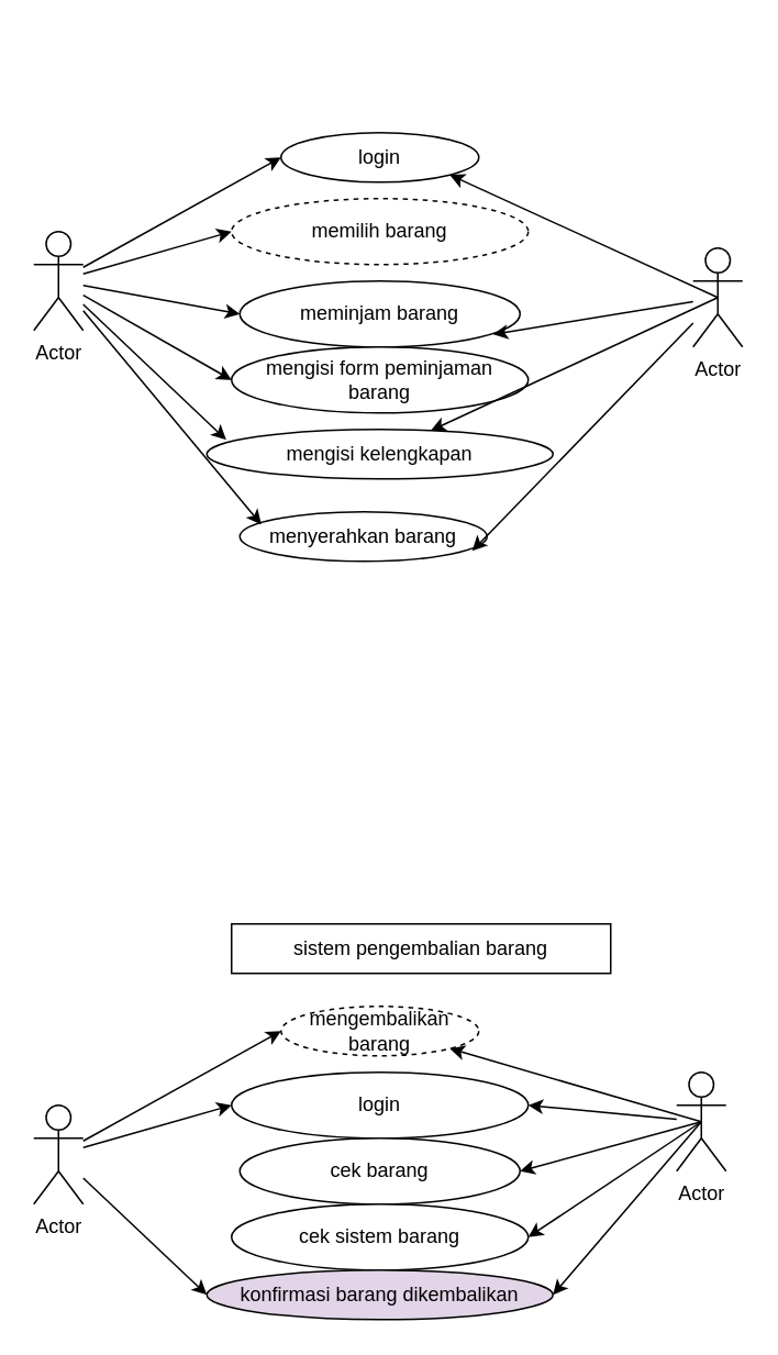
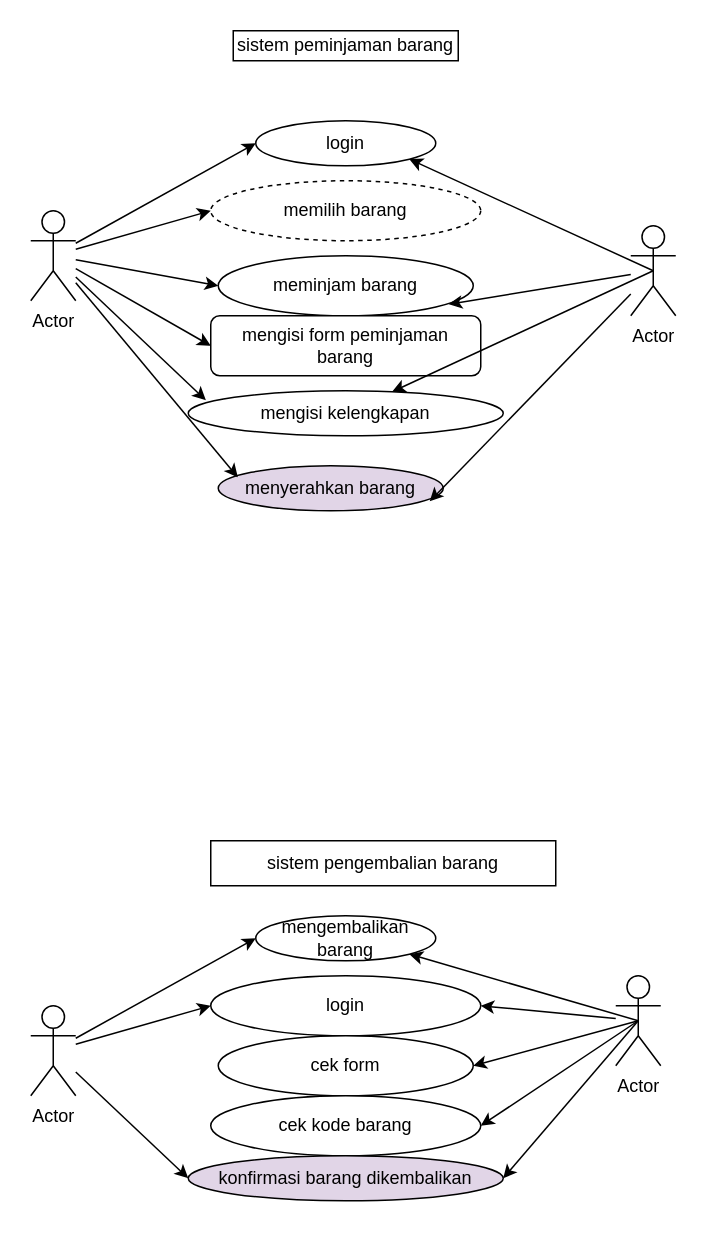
  <mxCell id="0" />
  <mxCell id="1" parent="0" />
  <mxCell id="2" value="Actor" style="shape=umlActor;verticalLabelPosition=bottom;verticalAlign=top;html=1;outlineConnect=0;" parent="1" vertex="1"><mxGeometry x="20" y="140" width="30" height="60" as="geometry" /></mxCell>
  <mxCell id="3" value="login" style="ellipse;whiteSpace=wrap;html=1;" parent="1" vertex="1"><mxGeometry x="170" y="80" width="120" height="30" as="geometry" /></mxCell>
  <mxCell id="4" value="memilih barang" style="ellipse;whiteSpace=wrap;html=1;dashed=1;" parent="1" vertex="1"><mxGeometry x="140" y="120" width="180" height="40" as="geometry" /></mxCell>
  <mxCell id="5" value="meminjam barang" style="ellipse;whiteSpace=wrap;html=1;" parent="1" vertex="1"><mxGeometry x="145" y="170" width="170" height="40" as="geometry" /></mxCell>
- <mxCell id="6" value="mengisi form peminjaman barang" style="ellipse;whiteSpace=wrap;html=1;" parent="1" vertex="1"><mxGeometry x="140" y="210" width="180" height="40" as="geometry" /></mxCell>
+ <mxCell id="6" value="mengisi form peminjaman barang" style="whiteSpace=wrap;html=1;rounded=1;" parent="1" vertex="1"><mxGeometry x="140" y="210" width="180" height="40" as="geometry" /></mxCell>
  <mxCell id="7" value="mengisi kelengkapan" style="ellipse;whiteSpace=wrap;html=1;" parent="1" vertex="1"><mxGeometry x="125" y="260" width="210" height="30" as="geometry" /></mxCell>
- <mxCell id="8" value="menyerahkan barang" style="ellipse;whiteSpace=wrap;html=1;" parent="1" vertex="1"><mxGeometry x="145" y="310" width="150" height="30" as="geometry" /></mxCell>
+ <mxCell id="8" value="menyerahkan barang" style="ellipse;whiteSpace=wrap;html=1;fillColor=#e1d5e7;" parent="1" vertex="1"><mxGeometry x="145" y="310" width="150" height="30" as="geometry" /></mxCell>
  <mxCell id="9" value="" style="endArrow=classic;html=1;rounded=0;entryX=0;entryY=0.5;entryDx=0;entryDy=0;" parent="1" source="2" target="3" edge="1"><mxGeometry width="50" height="50" relative="1" as="geometry"><mxPoint x="210" y="300" as="sourcePoint" /><mxPoint x="260" y="250" as="targetPoint" /></mxGeometry></mxCell>
  <mxCell id="10" value="" style="endArrow=classic;html=1;rounded=0;entryX=0;entryY=0.5;entryDx=0;entryDy=0;" parent="1" source="2" target="4" edge="1"><mxGeometry width="50" height="50" relative="1" as="geometry"><mxPoint x="40" y="220" as="sourcePoint" /><mxPoint x="90" y="170" as="targetPoint" /></mxGeometry></mxCell>
  <mxCell id="11" value="" style="endArrow=classic;html=1;rounded=0;entryX=0;entryY=0.5;entryDx=0;entryDy=0;" parent="1" source="2" target="5" edge="1"><mxGeometry width="50" height="50" relative="1" as="geometry"><mxPoint x="210" y="300" as="sourcePoint" /><mxPoint x="260" y="250" as="targetPoint" /></mxGeometry></mxCell>
  <mxCell id="12" value="" style="endArrow=classic;html=1;rounded=0;entryX=0;entryY=0.5;entryDx=0;entryDy=0;" edge="1" parent="1" source="2" target="6"><mxGeometry width="50" height="50" relative="1" as="geometry"><mxPoint x="40" y="220" as="sourcePoint" /><mxPoint x="90" y="170" as="targetPoint" /></mxGeometry></mxCell>
  <mxCell id="13" value="" style="endArrow=classic;html=1;rounded=0;entryX=0.056;entryY=0.211;entryDx=0;entryDy=0;entryPerimeter=0;" edge="1" parent="1" source="2" target="7"><mxGeometry width="50" height="50" relative="1" as="geometry"><mxPoint x="50" y="330" as="sourcePoint" /><mxPoint x="100" y="280" as="targetPoint" /></mxGeometry></mxCell>
  <mxCell id="14" value="" style="endArrow=classic;html=1;rounded=0;entryX=0.087;entryY=0.256;entryDx=0;entryDy=0;entryPerimeter=0;" edge="1" parent="1" source="2" target="8"><mxGeometry width="50" height="50" relative="1" as="geometry"><mxPoint x="60" y="350" as="sourcePoint" /><mxPoint x="110" y="300" as="targetPoint" /></mxGeometry></mxCell>
  <mxCell id="15" value="Actor" style="shape=umlActor;verticalLabelPosition=bottom;verticalAlign=top;html=1;outlineConnect=0;" vertex="1" parent="1"><mxGeometry x="420" y="150" width="30" height="60" as="geometry" /></mxCell>
  <mxCell id="16" value="" style="endArrow=classic;html=1;rounded=0;exitX=0.5;exitY=0.5;exitDx=0;exitDy=0;exitPerimeter=0;entryX=1;entryY=1;entryDx=0;entryDy=0;" edge="1" parent="1" source="15" target="3"><mxGeometry width="50" height="50" relative="1" as="geometry"><mxPoint x="250" y="290" as="sourcePoint" /><mxPoint x="300" y="240" as="targetPoint" /></mxGeometry></mxCell>
  <mxCell id="17" value="" style="endArrow=classic;html=1;rounded=0;entryX=0.904;entryY=0.808;entryDx=0;entryDy=0;entryPerimeter=0;" edge="1" parent="1" source="15" target="5"><mxGeometry width="50" height="50" relative="1" as="geometry"><mxPoint x="370" y="320" as="sourcePoint" /><mxPoint x="420" y="270" as="targetPoint" /></mxGeometry></mxCell>
  <mxCell id="18" value="" style="endArrow=classic;html=1;rounded=0;exitX=0.5;exitY=0.5;exitDx=0;exitDy=0;exitPerimeter=0;" edge="1" parent="1" source="15" target="7"><mxGeometry width="50" height="50" relative="1" as="geometry"><mxPoint x="330" y="320" as="sourcePoint" /><mxPoint x="380" y="270" as="targetPoint" /></mxGeometry></mxCell>
  <mxCell id="19" value="" style="endArrow=classic;html=1;rounded=0;entryX=0.94;entryY=0.789;entryDx=0;entryDy=0;entryPerimeter=0;" edge="1" parent="1" source="15" target="8"><mxGeometry width="50" height="50" relative="1" as="geometry"><mxPoint x="250" y="290" as="sourcePoint" /><mxPoint x="300" y="240" as="targetPoint" /></mxGeometry></mxCell>
+ <mxCell id="20" value="sistem peminjaman barang" style="rounded=0;whiteSpace=wrap;html=1;" vertex="1" parent="1"><mxGeometry x="155" y="20" width="150" height="20" as="geometry" /></mxCell>
  <mxCell id="21" value="Actor" style="shape=umlActor;verticalLabelPosition=bottom;verticalAlign=top;html=1;outlineConnect=0;" vertex="1" parent="1"><mxGeometry x="20" y="670" width="30" height="60" as="geometry" /></mxCell>
- <mxCell id="22" value="mengembalikan barang" style="ellipse;whiteSpace=wrap;html=1;dashed=1;" vertex="1" parent="1"><mxGeometry x="170" y="610" width="120" height="30" as="geometry" /></mxCell>
+ <mxCell id="22" value="mengembalikan barang" style="ellipse;whiteSpace=wrap;html=1;" vertex="1" parent="1"><mxGeometry x="170" y="610" width="120" height="30" as="geometry" /></mxCell>
  <mxCell id="23" value="login" style="ellipse;whiteSpace=wrap;html=1;" vertex="1" parent="1"><mxGeometry x="140" y="650" width="180" height="40" as="geometry" /></mxCell>
- <mxCell id="24" value="cek barang" style="ellipse;whiteSpace=wrap;html=1;" vertex="1" parent="1"><mxGeometry x="145" y="690" width="170" height="40" as="geometry" /></mxCell>
- <mxCell id="25" value="cek sistem barang" style="ellipse;whiteSpace=wrap;html=1;" vertex="1" parent="1"><mxGeometry x="140" y="730" width="180" height="40" as="geometry" /></mxCell>
+ <mxCell id="24" value="cek form" style="ellipse;whiteSpace=wrap;html=1;" vertex="1" parent="1"><mxGeometry x="145" y="690" width="170" height="40" as="geometry" /></mxCell>
+ <mxCell id="25" value="cek kode barang" style="ellipse;whiteSpace=wrap;html=1;" vertex="1" parent="1"><mxGeometry x="140" y="730" width="180" height="40" as="geometry" /></mxCell>
  <mxCell id="26" value="konfirmasi barang dikembalikan" style="ellipse;whiteSpace=wrap;html=1;fillColor=#e1d5e7;" vertex="1" parent="1"><mxGeometry x="125" y="770" width="210" height="30" as="geometry" /></mxCell>
  <mxCell id="27" value="" style="endArrow=classic;html=1;rounded=0;entryX=0;entryY=0.5;entryDx=0;entryDy=0;" edge="1" parent="1" source="21" target="22"><mxGeometry width="50" height="50" relative="1" as="geometry"><mxPoint x="210" y="830" as="sourcePoint" /><mxPoint x="260" y="780" as="targetPoint" /></mxGeometry></mxCell>
  <mxCell id="28" value="" style="endArrow=classic;html=1;rounded=0;entryX=0;entryY=0.5;entryDx=0;entryDy=0;" edge="1" parent="1" source="21" target="23"><mxGeometry width="50" height="50" relative="1" as="geometry"><mxPoint x="40" y="750" as="sourcePoint" /><mxPoint x="90" y="700" as="targetPoint" /></mxGeometry></mxCell>
  <mxCell id="29" value="" style="endArrow=classic;html=1;rounded=0;entryX=1;entryY=0.5;entryDx=0;entryDy=0;exitX=0.5;exitY=0.5;exitDx=0;exitDy=0;exitPerimeter=0;" edge="1" parent="1" source="32" target="24"><mxGeometry width="50" height="50" relative="1" as="geometry"><mxPoint x="210" y="830" as="sourcePoint" /><mxPoint x="260" y="780" as="targetPoint" /></mxGeometry></mxCell>
  <mxCell id="30" value="" style="endArrow=classic;html=1;rounded=0;entryX=1;entryY=0.5;entryDx=0;entryDy=0;exitX=0.5;exitY=0.5;exitDx=0;exitDy=0;exitPerimeter=0;" edge="1" parent="1" source="32" target="25"><mxGeometry width="50" height="50" relative="1" as="geometry"><mxPoint x="40" y="750" as="sourcePoint" /><mxPoint x="90" y="700" as="targetPoint" /></mxGeometry></mxCell>
  <mxCell id="31" value="" style="endArrow=classic;html=1;rounded=0;entryX=0;entryY=0.5;entryDx=0;entryDy=0;" edge="1" parent="1" source="21" target="26"><mxGeometry width="50" height="50" relative="1" as="geometry"><mxPoint x="50" y="860" as="sourcePoint" /><mxPoint x="100" y="810" as="targetPoint" /></mxGeometry></mxCell>
  <mxCell id="32" value="Actor" style="shape=umlActor;verticalLabelPosition=bottom;verticalAlign=top;html=1;outlineConnect=0;" vertex="1" parent="1"><mxGeometry x="410" y="650" width="30" height="60" as="geometry" /></mxCell>
  <mxCell id="33" value="" style="endArrow=classic;html=1;rounded=0;exitX=0.5;exitY=0.5;exitDx=0;exitDy=0;exitPerimeter=0;entryX=1;entryY=1;entryDx=0;entryDy=0;" edge="1" parent="1" source="32" target="22"><mxGeometry width="50" height="50" relative="1" as="geometry"><mxPoint x="250" y="820" as="sourcePoint" /><mxPoint x="300" y="770" as="targetPoint" /></mxGeometry></mxCell>
  <mxCell id="34" value="" style="endArrow=classic;html=1;rounded=0;entryX=1;entryY=0.5;entryDx=0;entryDy=0;" edge="1" parent="1" source="32" target="23"><mxGeometry width="50" height="50" relative="1" as="geometry"><mxPoint x="370" y="850" as="sourcePoint" /><mxPoint x="420" y="800" as="targetPoint" /></mxGeometry></mxCell>
  <mxCell id="35" value="" style="endArrow=classic;html=1;rounded=0;exitX=0.5;exitY=0.5;exitDx=0;exitDy=0;exitPerimeter=0;entryX=1;entryY=0.5;entryDx=0;entryDy=0;" edge="1" parent="1" source="32" target="26"><mxGeometry width="50" height="50" relative="1" as="geometry"><mxPoint x="330" y="850" as="sourcePoint" /><mxPoint x="380" y="800" as="targetPoint" /></mxGeometry></mxCell>
  <mxCell id="36" value="sistem pengembalian barang" style="rounded=0;whiteSpace=wrap;html=1;" vertex="1" parent="1"><mxGeometry x="140" y="560" width="230" height="30" as="geometry" /></mxCell>
